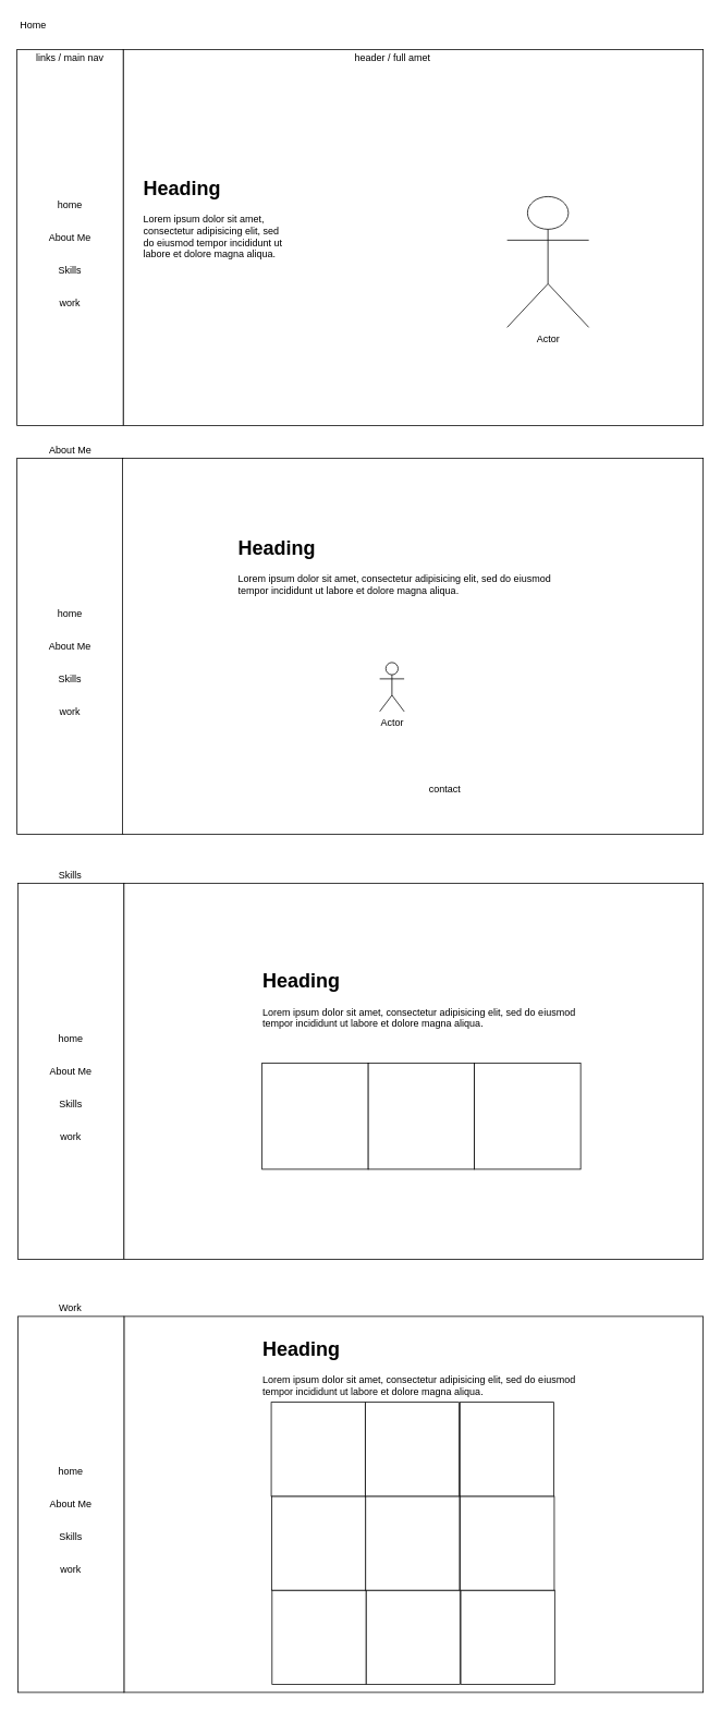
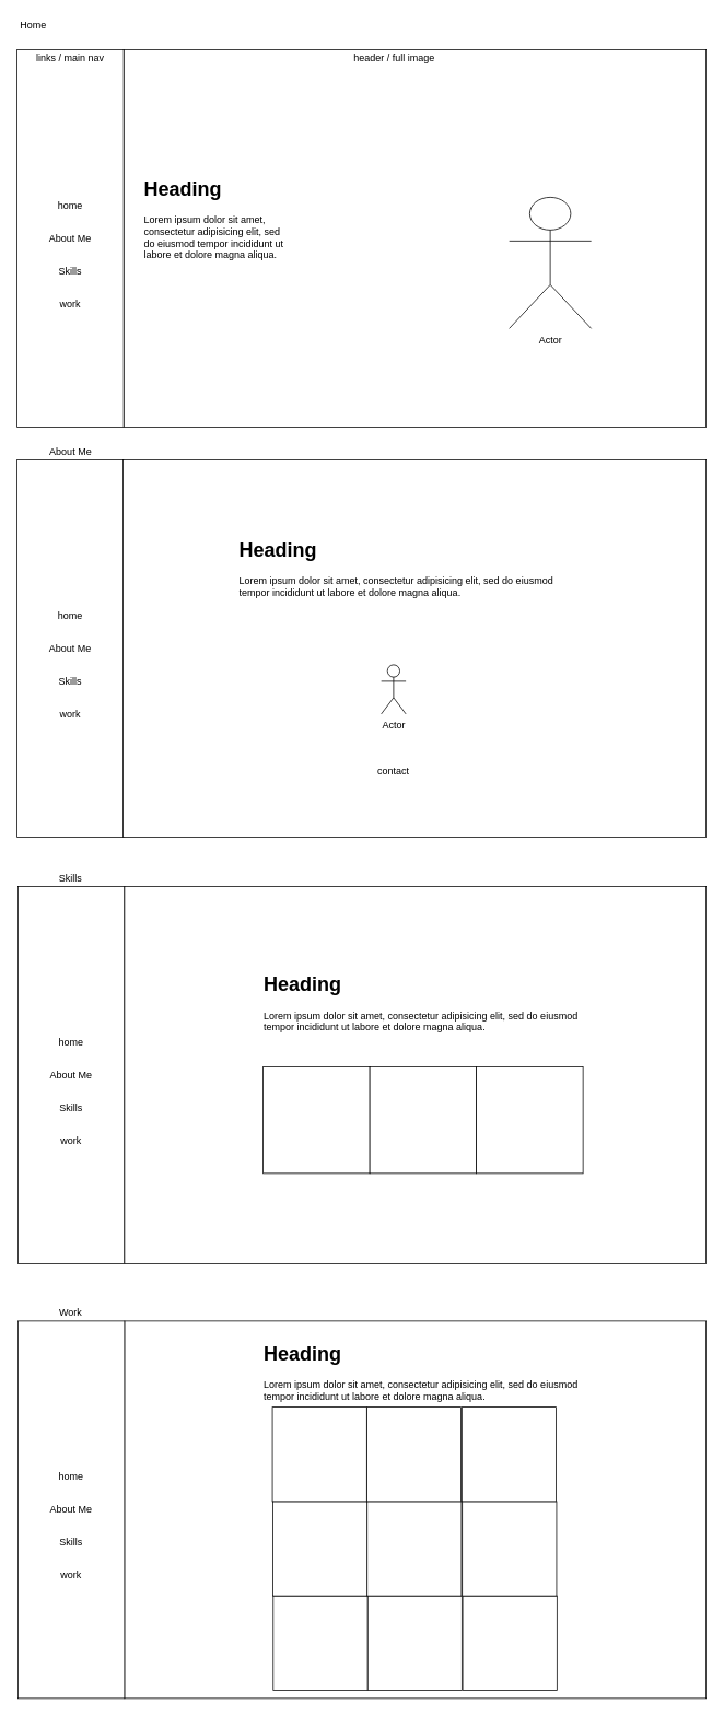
  <mxCell id="0" />
  <mxCell id="1" parent="0" />
  <mxCell id="2" value="" style="rounded=0;whiteSpace=wrap;html=1;" vertex="1" parent="1"><mxGeometry x="151" y="1610" width="709" height="460" as="geometry" /></mxCell>
  <mxCell id="3" value="" style="rounded=0;whiteSpace=wrap;html=1;" vertex="1" parent="1"><mxGeometry y="560" width="130" height="460" as="geometry" x="20" /></mxCell>
  <mxCell id="4" value="" style="rounded=0;whiteSpace=wrap;html=1;" vertex="1" parent="1"><mxGeometry x="150" y="60" width="710" height="460" as="geometry" /></mxCell>
  <mxCell id="5" value="" style="rounded=0;whiteSpace=wrap;html=1;" vertex="1" parent="1"><mxGeometry y="60" width="130" height="460" as="geometry" x="20" /></mxCell>
- <mxCell id="6" value="header / full amet" style="text;html=1;strokeColor=none;fillColor=none;align=center;verticalAlign=middle;whiteSpace=wrap;rounded=0;" vertex="1" parent="1"><mxGeometry x="400" y="60" width="160" height="20" as="geometry" /></mxCell>
+ <mxCell id="6" value="header / full image" style="text;html=1;strokeColor=none;fillColor=none;align=center;verticalAlign=middle;whiteSpace=wrap;rounded=0;" vertex="1" parent="1"><mxGeometry x="400" y="60" width="160" height="20" as="geometry" /></mxCell>
  <mxCell id="7" value="Home" style="text;html=1;strokeColor=none;fillColor=none;align=center;verticalAlign=middle;whiteSpace=wrap;rounded=0;" vertex="1" parent="1"><mxGeometry width="40" height="20" as="geometry" x="20" y="20" /></mxCell>
  <mxCell id="8" value="links / main nav" style="text;html=1;strokeColor=none;fillColor=none;align=center;verticalAlign=middle;whiteSpace=wrap;rounded=0;rotation=0;" vertex="1" parent="1"><mxGeometry x="30" y="60" width="110" height="20" as="geometry" /></mxCell>
  <mxCell id="9" value="" style="rounded=0;whiteSpace=wrap;html=1;" vertex="1" parent="1"><mxGeometry x="149" y="560" width="711" height="460" as="geometry" /></mxCell>
  <mxCell id="10" value="About Me" style="text;html=1;strokeColor=none;fillColor=none;align=center;verticalAlign=middle;whiteSpace=wrap;rounded=0;" vertex="1" parent="1"><mxGeometry x="45.5" y="540" width="79" height="20" as="geometry" /></mxCell>
  <mxCell id="11" value="&lt;h1&gt;Heading&lt;/h1&gt;&lt;p&gt;Lorem ipsum dolor sit amet, consectetur adipisicing elit, sed do eiusmod tempor incididunt ut labore et dolore magna aliqua.&lt;/p&gt;" style="text;html=1;strokeColor=none;fillColor=none;spacing=5;spacingTop=-20;whiteSpace=wrap;overflow=hidden;rounded=0;" vertex="1" parent="1"><mxGeometry x="170" y="210" width="190" height="120" as="geometry" /></mxCell>
  <mxCell id="12" value="Actor" style="shape=umlActor;verticalLabelPosition=bottom;labelBackgroundColor=#ffffff;verticalAlign=top;html=1;outlineConnect=0;" vertex="1" parent="1"><mxGeometry x="620" y="240" width="100" height="160" as="geometry" /></mxCell>
  <mxCell id="13" value="home" style="text;html=1;strokeColor=none;fillColor=none;align=center;verticalAlign=middle;whiteSpace=wrap;rounded=0;" vertex="1" parent="1"><mxGeometry x="65" y="240" width="40" height="20" as="geometry" /></mxCell>
  <mxCell id="14" value="About Me" style="text;html=1;strokeColor=none;fillColor=none;align=center;verticalAlign=middle;whiteSpace=wrap;rounded=0;" vertex="1" parent="1"><mxGeometry x="55" y="280" width="60" height="20" as="geometry" /></mxCell>
  <mxCell id="15" value="&lt;div&gt;Skills&lt;/div&gt;" style="text;html=1;strokeColor=none;fillColor=none;align=center;verticalAlign=middle;whiteSpace=wrap;rounded=0;" vertex="1" parent="1"><mxGeometry x="65" y="320" width="40" height="20" as="geometry" /></mxCell>
  <mxCell id="16" value="&lt;div&gt;work&lt;/div&gt;" style="text;html=1;strokeColor=none;fillColor=none;align=center;verticalAlign=middle;whiteSpace=wrap;rounded=0;" vertex="1" parent="1"><mxGeometry x="65" y="360" width="40" height="20" as="geometry" /></mxCell>
  <mxCell id="17" value="home" style="text;html=1;strokeColor=none;fillColor=none;align=center;verticalAlign=middle;whiteSpace=wrap;rounded=0;" vertex="1" parent="1"><mxGeometry x="65" y="740" width="40" height="20" as="geometry" /></mxCell>
  <mxCell id="18" value="About Me" style="text;html=1;strokeColor=none;fillColor=none;align=center;verticalAlign=middle;whiteSpace=wrap;rounded=0;" vertex="1" parent="1"><mxGeometry x="55" y="780" width="60" height="20" as="geometry" /></mxCell>
  <mxCell id="19" value="&lt;div&gt;work&lt;/div&gt;" style="text;html=1;strokeColor=none;fillColor=none;align=center;verticalAlign=middle;whiteSpace=wrap;rounded=0;" vertex="1" parent="1"><mxGeometry x="65" y="860" width="40" height="20" as="geometry" /></mxCell>
  <mxCell id="20" value="&lt;div&gt;Skills&lt;/div&gt;" style="text;html=1;strokeColor=none;fillColor=none;align=center;verticalAlign=middle;whiteSpace=wrap;rounded=0;" vertex="1" parent="1"><mxGeometry x="65" y="820" width="40" height="20" as="geometry" /></mxCell>
  <mxCell id="21" value="" style="rounded=0;whiteSpace=wrap;html=1;" vertex="1" parent="1"><mxGeometry x="21" y="1080" width="130" height="460" as="geometry" /></mxCell>
  <mxCell id="22" value="home" style="text;html=1;strokeColor=none;fillColor=none;align=center;verticalAlign=middle;whiteSpace=wrap;rounded=0;" vertex="1" parent="1"><mxGeometry x="66" y="1260" width="40" height="20" as="geometry" /></mxCell>
  <mxCell id="23" value="About Me" style="text;html=1;strokeColor=none;fillColor=none;align=center;verticalAlign=middle;whiteSpace=wrap;rounded=0;" vertex="1" parent="1"><mxGeometry x="56" y="1300" width="60" height="20" as="geometry" /></mxCell>
  <mxCell id="24" value="&lt;div&gt;Skills&lt;/div&gt;" style="text;html=1;strokeColor=none;fillColor=none;align=center;verticalAlign=middle;whiteSpace=wrap;rounded=0;" vertex="1" parent="1"><mxGeometry x="66" y="1340" width="40" height="20" as="geometry" /></mxCell>
  <mxCell id="25" value="&lt;div&gt;work&lt;/div&gt;" style="text;html=1;strokeColor=none;fillColor=none;align=center;verticalAlign=middle;whiteSpace=wrap;rounded=0;" vertex="1" parent="1"><mxGeometry x="66" y="1380" width="40" height="20" as="geometry" /></mxCell>
  <mxCell id="26" value="" style="rounded=0;whiteSpace=wrap;html=1;" vertex="1" parent="1"><mxGeometry x="151" y="1080" width="709" height="460" as="geometry" /></mxCell>
  <mxCell id="27" value="&lt;h1&gt;Heading&lt;/h1&gt;&lt;p&gt;Lorem ipsum dolor sit amet, consectetur adipisicing elit, sed do eiusmod tempor incididunt ut labore et dolore magna aliqua.&lt;/p&gt;" style="text;html=1;strokeColor=none;fillColor=none;spacing=5;spacingTop=-20;whiteSpace=wrap;overflow=hidden;rounded=0;" vertex="1" parent="1"><mxGeometry x="286" y="650" width="393" height="120" as="geometry" /></mxCell>
  <mxCell id="28" value="Actor" style="shape=umlActor;verticalLabelPosition=bottom;labelBackgroundColor=#ffffff;verticalAlign=top;html=1;outlineConnect=0;" vertex="1" parent="1"><mxGeometry x="464" y="810" width="30" height="60" as="geometry" /></mxCell>
- <mxCell id="29" value="&lt;div&gt;contact&lt;/div&gt;" style="text;html=1;strokeColor=none;fillColor=none;align=center;verticalAlign=middle;whiteSpace=wrap;rounded=0;" vertex="1" parent="1"><mxGeometry x="524" y="955" width="40" height="20" as="geometry" /></mxCell>
+ <mxCell id="29" value="&lt;div&gt;contact&lt;/div&gt;" style="text;html=1;strokeColor=none;fillColor=none;align=center;verticalAlign=middle;whiteSpace=wrap;rounded=0;" vertex="1" parent="1"><mxGeometry x="459" y="930" width="40" height="20" as="geometry" /></mxCell>
  <mxCell id="30" value="&lt;h1&gt;Heading&lt;/h1&gt;&lt;p&gt;Lorem ipsum dolor sit amet, consectetur adipisicing elit, sed do eiusmod tempor incididunt ut labore et dolore magna aliqua.&lt;/p&gt;" style="text;html=1;strokeColor=none;fillColor=none;spacing=5;spacingTop=-20;whiteSpace=wrap;overflow=hidden;rounded=0;" vertex="1" parent="1"><mxGeometry x="315.5" y="1180" width="394.5" height="120" as="geometry" /></mxCell>
  <mxCell id="31" value="" style="whiteSpace=wrap;html=1;aspect=fixed;" vertex="1" parent="1"><mxGeometry x="320" y="1300" width="130" height="130" as="geometry" /></mxCell>
  <mxCell id="32" value="" style="whiteSpace=wrap;html=1;aspect=fixed;" vertex="1" parent="1"><mxGeometry x="450" y="1300" width="130" height="130" as="geometry" /></mxCell>
  <mxCell id="33" value="" style="whiteSpace=wrap;html=1;aspect=fixed;" vertex="1" parent="1"><mxGeometry x="580" y="1300" width="130" height="130" as="geometry" /></mxCell>
  <mxCell id="34" value="Skills" style="text;html=1;strokeColor=none;fillColor=none;align=center;verticalAlign=middle;whiteSpace=wrap;rounded=0;" vertex="1" parent="1"><mxGeometry x="45.5" y="1060" width="79" height="20" as="geometry" /></mxCell>
  <mxCell id="35" value="" style="rounded=0;whiteSpace=wrap;html=1;" vertex="1" parent="1"><mxGeometry x="21" y="1610" width="130" height="460" as="geometry" /></mxCell>
  <mxCell id="36" value="home" style="text;html=1;strokeColor=none;fillColor=none;align=center;verticalAlign=middle;whiteSpace=wrap;rounded=0;" vertex="1" parent="1"><mxGeometry x="66" y="1790" width="40" height="20" as="geometry" /></mxCell>
  <mxCell id="37" value="About Me" style="text;html=1;strokeColor=none;fillColor=none;align=center;verticalAlign=middle;whiteSpace=wrap;rounded=0;" vertex="1" parent="1"><mxGeometry x="56" y="1830" width="60" height="20" as="geometry" /></mxCell>
  <mxCell id="38" value="&lt;div&gt;Skills&lt;/div&gt;" style="text;html=1;strokeColor=none;fillColor=none;align=center;verticalAlign=middle;whiteSpace=wrap;rounded=0;" vertex="1" parent="1"><mxGeometry x="66" y="1870" width="40" height="20" as="geometry" /></mxCell>
  <mxCell id="39" value="&lt;div&gt;work&lt;/div&gt;" style="text;html=1;strokeColor=none;fillColor=none;align=center;verticalAlign=middle;whiteSpace=wrap;rounded=0;" vertex="1" parent="1"><mxGeometry x="66" y="1910" width="40" height="20" as="geometry" /></mxCell>
  <mxCell id="40" value="&lt;h1&gt;Heading&lt;/h1&gt;&lt;p&gt;Lorem ipsum dolor sit amet, consectetur adipisicing elit, sed do eiusmod tempor incididunt ut labore et dolore magna aliqua.&lt;/p&gt;" style="text;html=1;strokeColor=none;fillColor=none;spacing=5;spacingTop=-20;whiteSpace=wrap;overflow=hidden;rounded=0;" vertex="1" parent="1"><mxGeometry x="315.5" y="1630" width="394.5" height="120" as="geometry" /></mxCell>
  <mxCell id="41" value="Work" style="text;html=1;strokeColor=none;fillColor=none;align=center;verticalAlign=middle;whiteSpace=wrap;rounded=0;" vertex="1" parent="1"><mxGeometry x="45.5" y="1590" width="79" height="20" as="geometry" /></mxCell>
  <mxCell id="42" value="" style="whiteSpace=wrap;html=1;aspect=fixed;" vertex="1" parent="1"><mxGeometry x="563.25" y="1945" width="115" height="115" as="geometry" /></mxCell>
  <mxCell id="43" value="" style="whiteSpace=wrap;html=1;aspect=fixed;" vertex="1" parent="1"><mxGeometry x="447.25" y="1945" width="115" height="115" as="geometry" /></mxCell>
  <mxCell id="44" value="" style="whiteSpace=wrap;html=1;aspect=fixed;" vertex="1" parent="1"><mxGeometry x="332.25" y="1945" width="115" height="115" as="geometry" /></mxCell>
  <mxCell id="45" value="" style="whiteSpace=wrap;html=1;aspect=fixed;" vertex="1" parent="1"><mxGeometry x="562.75" y="1830" width="115" height="115" as="geometry" /></mxCell>
  <mxCell id="46" value="" style="whiteSpace=wrap;html=1;aspect=fixed;" vertex="1" parent="1"><mxGeometry x="446.75" y="1830" width="115" height="115" as="geometry" /></mxCell>
  <mxCell id="47" value="" style="whiteSpace=wrap;html=1;aspect=fixed;" vertex="1" parent="1"><mxGeometry x="331.75" y="1830" width="115" height="115" as="geometry" /></mxCell>
  <mxCell id="48" value="" style="whiteSpace=wrap;html=1;aspect=fixed;" vertex="1" parent="1"><mxGeometry x="562.25" y="1715" width="115" height="115" as="geometry" /></mxCell>
  <mxCell id="49" value="" style="whiteSpace=wrap;html=1;aspect=fixed;" vertex="1" parent="1"><mxGeometry x="446.25" y="1715" width="115" height="115" as="geometry" /></mxCell>
  <mxCell id="50" value="" style="whiteSpace=wrap;html=1;aspect=fixed;" vertex="1" parent="1"><mxGeometry x="331.25" y="1715" width="115" height="115" as="geometry" /></mxCell>
